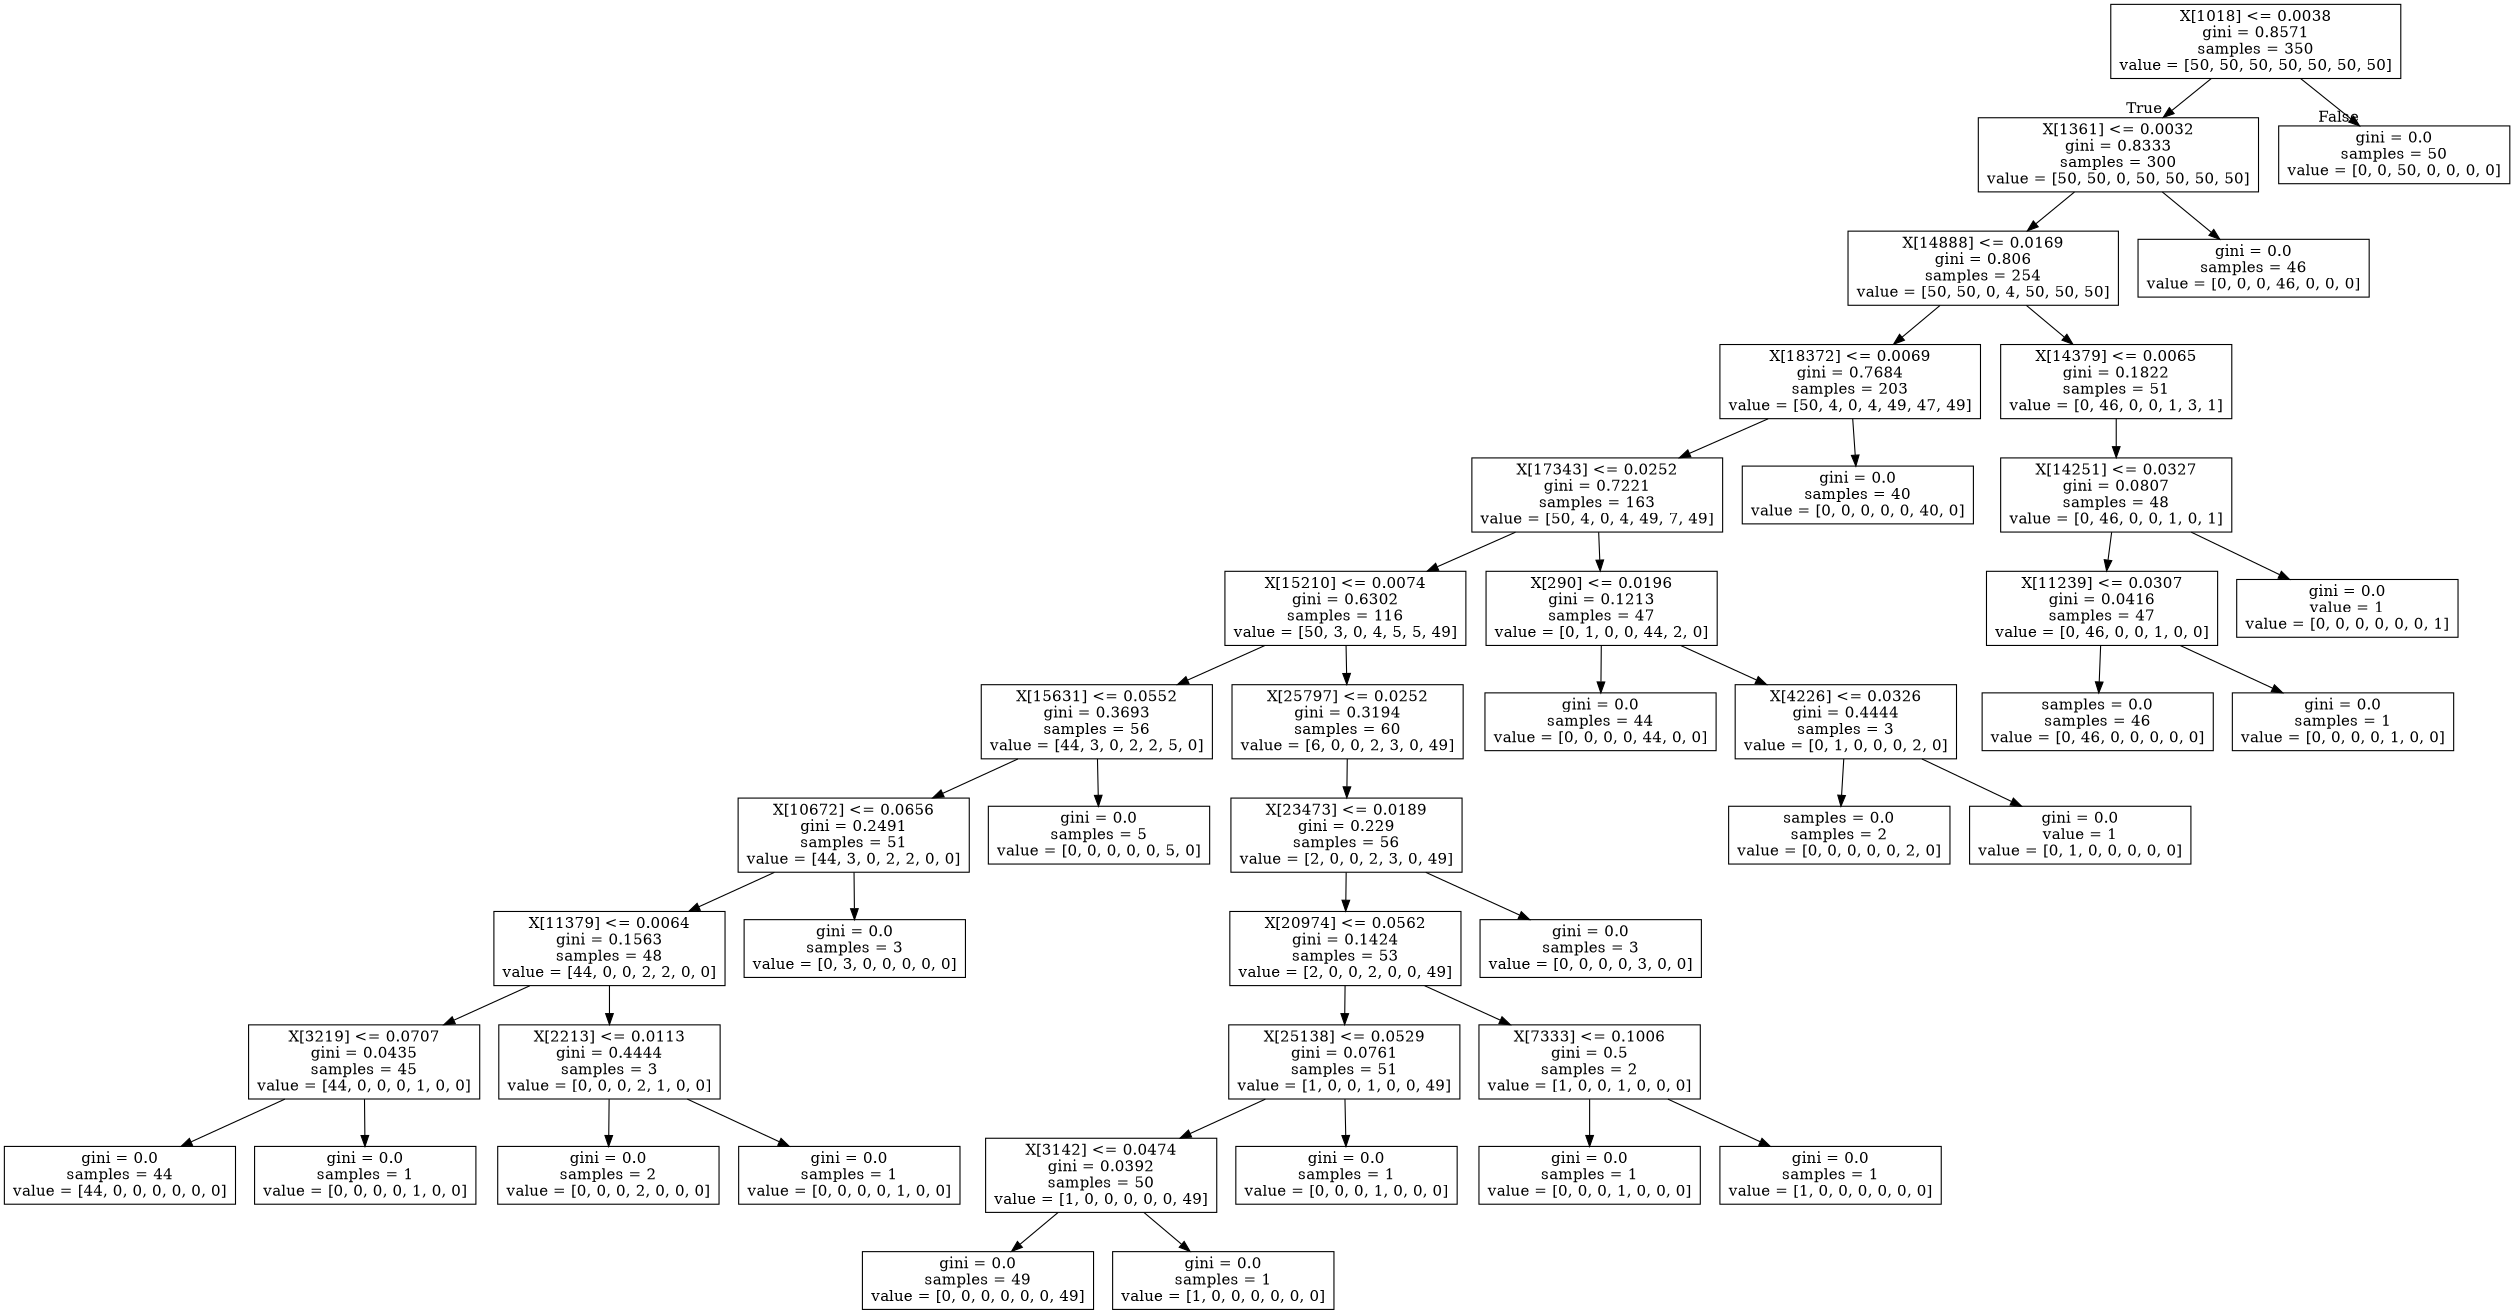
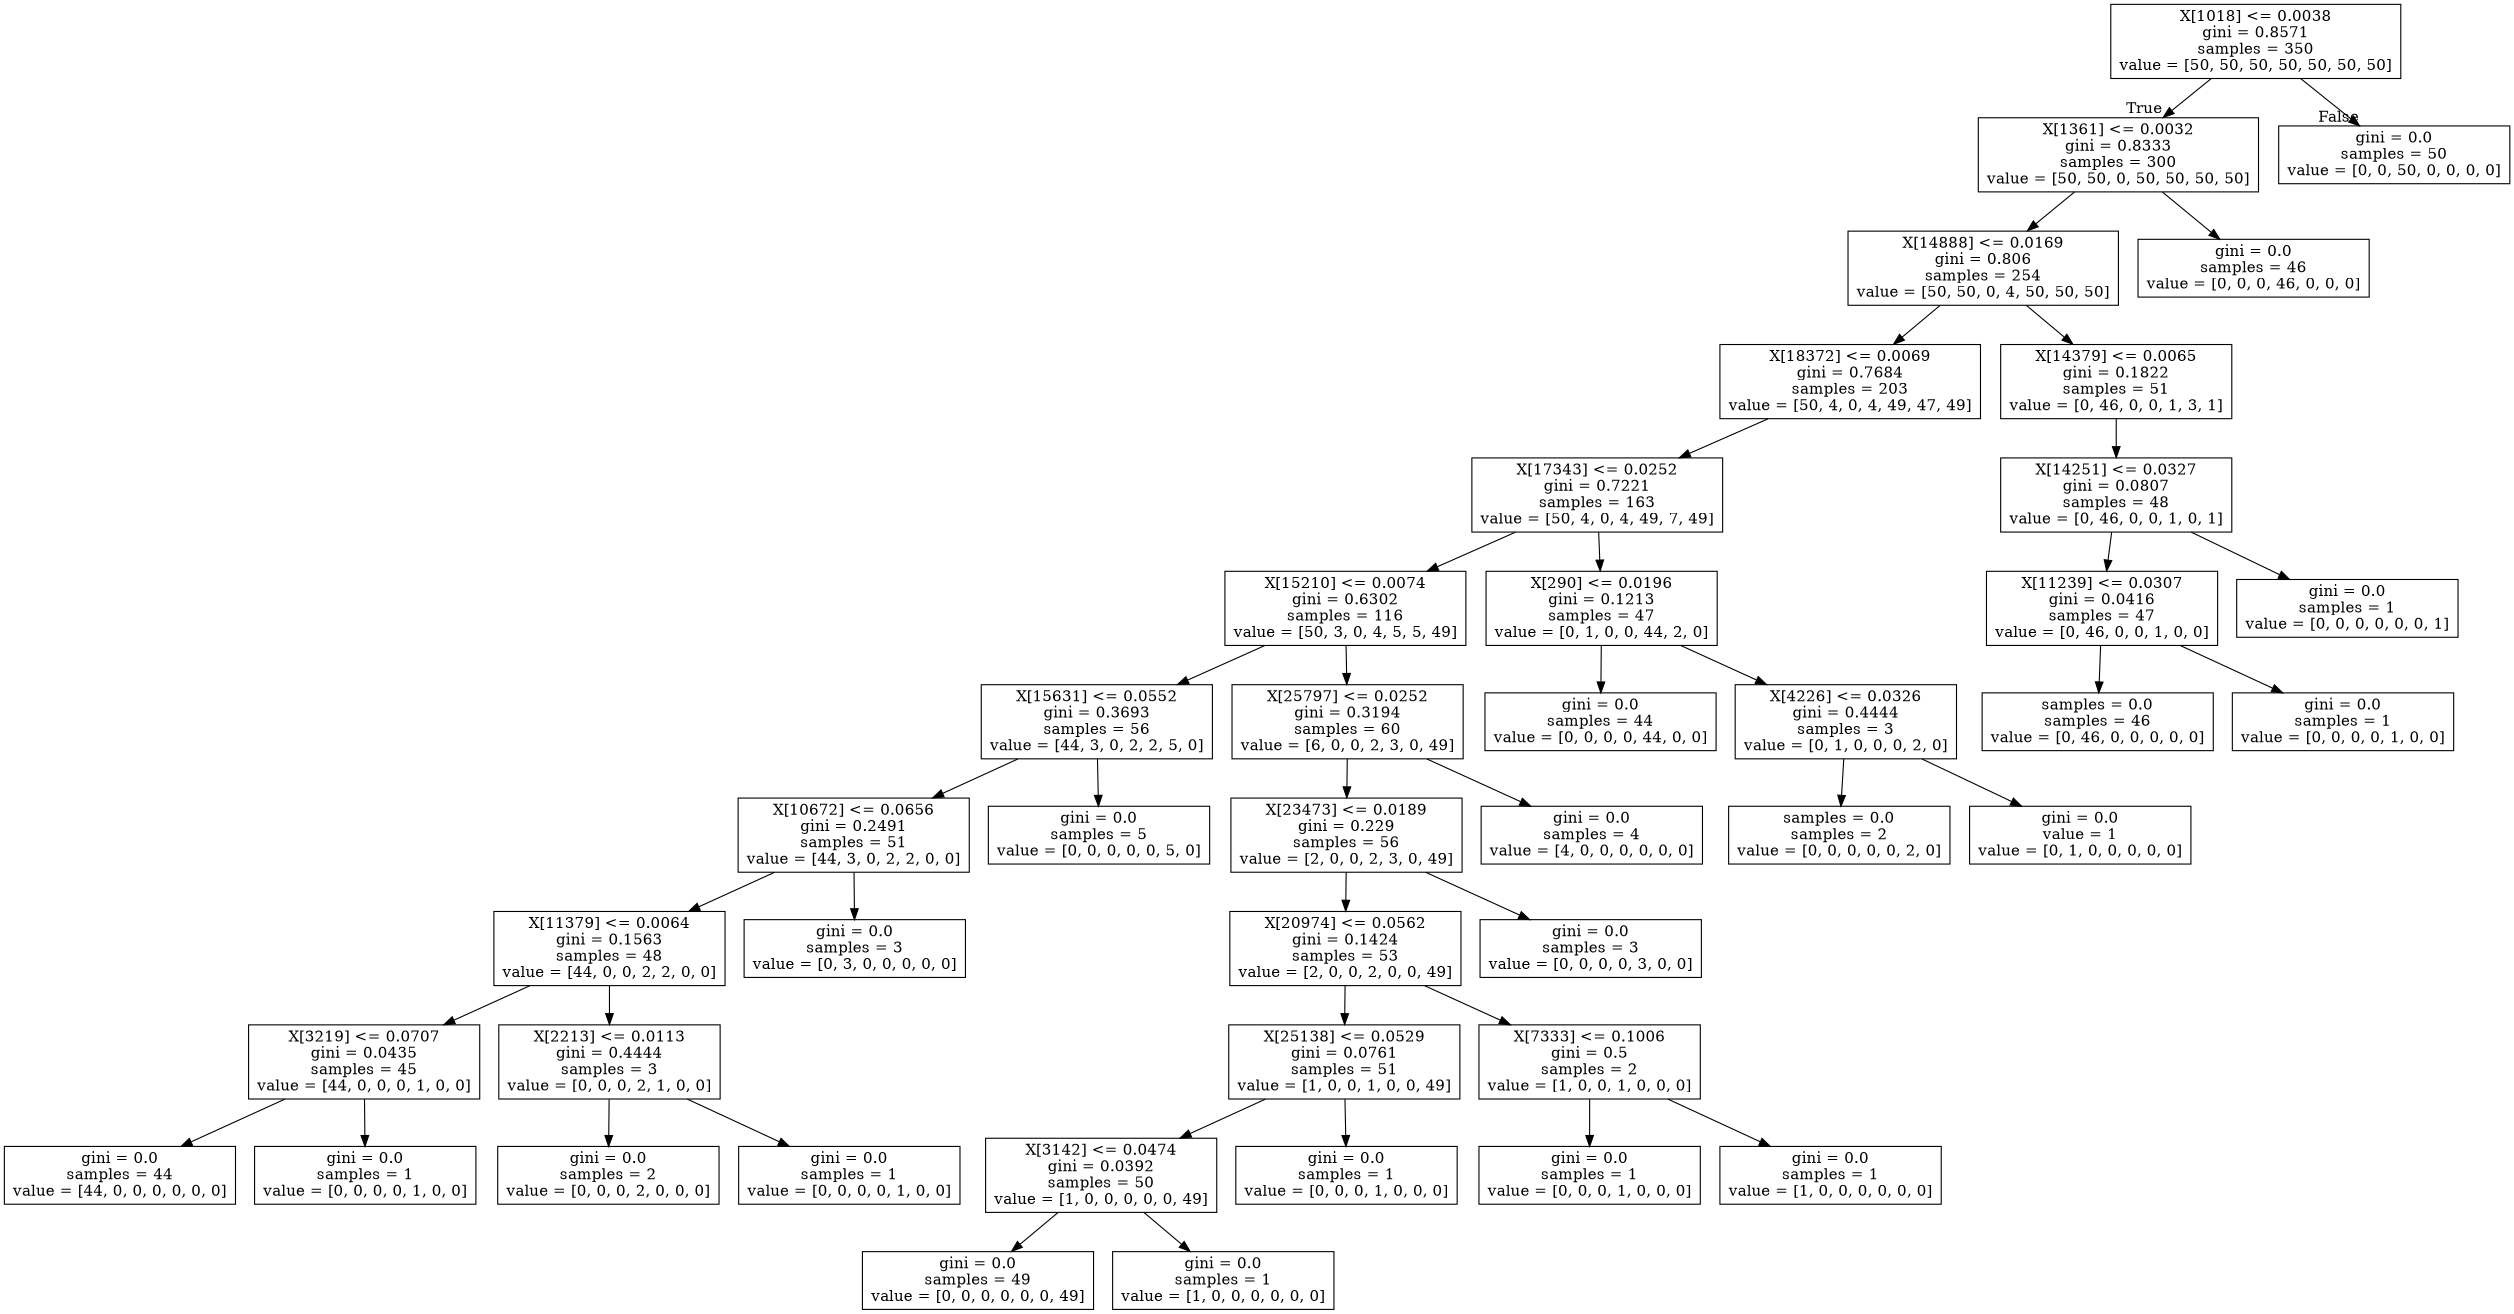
  digraph {
    node [shape=box]
    n1 [label="X[1018] <= 0.0038\ngini = 0.8571\nsamples = 350\nvalue = [50, 50, 50, 50, 50, 50, 50]"]
    n2 [label="X[1361] <= 0.0032\ngini = 0.8333\nsamples = 300\nvalue = [50, 50, 0, 50, 50, 50, 50]"]
    n3 [label="gini = 0.0\nsamples = 50\nvalue = [0, 0, 50, 0, 0, 0, 0]"]
    n4 [label="X[14888] <= 0.0169\ngini = 0.806\nsamples = 254\nvalue = [50, 50, 0, 4, 50, 50, 50]"]
    n5 [label="gini = 0.0\nsamples = 46\nvalue = [0, 0, 0, 46, 0, 0, 0]"]
    n6 [label="X[18372] <= 0.0069\ngini = 0.7684\nsamples = 203\nvalue = [50, 4, 0, 4, 49, 47, 49]"]
    n7 [label="X[14379] <= 0.0065\ngini = 0.1822\nsamples = 51\nvalue = [0, 46, 0, 0, 1, 3, 1]"]
    n8 [label="X[17343] <= 0.0252\ngini = 0.7221\nsamples = 163\nvalue = [50, 4, 0, 4, 49, 7, 49]"]
-   n9 [label="gini = 0.0\nsamples = 40\nvalue = [0, 0, 0, 0, 0, 40, 0]"]
    n10 [label="X[14251] <= 0.0327\ngini = 0.0807\nsamples = 48\nvalue = [0, 46, 0, 0, 1, 0, 1]"]
    n11 [label="X[15210] <= 0.0074\ngini = 0.6302\nsamples = 116\nvalue = [50, 3, 0, 4, 5, 5, 49]"]
    n12 [label="X[290] <= 0.0196\ngini = 0.1213\nsamples = 47\nvalue = [0, 1, 0, 0, 44, 2, 0]"]
    n13 [label="X[15631] <= 0.0552\ngini = 0.3693\nsamples = 56\nvalue = [44, 3, 0, 2, 2, 5, 0]"]
    n14 [label="X[25797] <= 0.0252\ngini = 0.3194\nsamples = 60\nvalue = [6, 0, 0, 2, 3, 0, 49]"]
    n15 [label="gini = 0.0\nsamples = 44\nvalue = [0, 0, 0, 0, 44, 0, 0]"]
    n16 [label="X[4226] <= 0.0326\ngini = 0.4444\nsamples = 3\nvalue = [0, 1, 0, 0, 0, 2, 0]"]
    n17 [label="X[10672] <= 0.0656\ngini = 0.2491\nsamples = 51\nvalue = [44, 3, 0, 2, 2, 0, 0]"]
    n18 [label="gini = 0.0\nsamples = 5\nvalue = [0, 0, 0, 0, 0, 5, 0]"]
    n19 [label="X[23473] <= 0.0189\ngini = 0.229\nsamples = 56\nvalue = [2, 0, 0, 2, 3, 0, 49]"]
+   n20 [label="gini = 0.0\nsamples = 4\nvalue = [4, 0, 0, 0, 0, 0, 0]"]
    n21 [label="X[11379] <= 0.0064\ngini = 0.1563\nsamples = 48\nvalue = [44, 0, 0, 2, 2, 0, 0]"]
    n22 [label="gini = 0.0\nsamples = 3\nvalue = [0, 3, 0, 0, 0, 0, 0]"]
    n23 [label="X[3219] <= 0.0707\ngini = 0.0435\nsamples = 45\nvalue = [44, 0, 0, 0, 1, 0, 0]"]
    n24 [label="X[2213] <= 0.0113\ngini = 0.4444\nsamples = 3\nvalue = [0, 0, 0, 2, 1, 0, 0]"]
    n25 [label="gini = 0.0\nsamples = 44\nvalue = [44, 0, 0, 0, 0, 0, 0]"]
    n26 [label="gini = 0.0\nsamples = 1\nvalue = [0, 0, 0, 0, 1, 0, 0]"]
    n27 [label="gini = 0.0\nsamples = 2\nvalue = [0, 0, 0, 2, 0, 0, 0]"]
    n28 [label="gini = 0.0\nsamples = 1\nvalue = [0, 0, 0, 0, 1, 0, 0]"]
    n29 [label="X[20974] <= 0.0562\ngini = 0.1424\nsamples = 53\nvalue = [2, 0, 0, 2, 0, 0, 49]"]
    n30 [label="gini = 0.0\nsamples = 3\nvalue = [0, 0, 0, 0, 3, 0, 0]"]
    n31 [label="X[25138] <= 0.0529\ngini = 0.0761\nsamples = 51\nvalue = [1, 0, 0, 1, 0, 0, 49]"]
    n32 [label="X[7333] <= 0.1006\ngini = 0.5\nsamples = 2\nvalue = [1, 0, 0, 1, 0, 0, 0]"]
    n33 [label="X[3142] <= 0.0474\ngini = 0.0392\nsamples = 50\nvalue = [1, 0, 0, 0, 0, 0, 49]"]
    n34 [label="gini = 0.0\nsamples = 1\nvalue = [0, 0, 0, 1, 0, 0, 0]"]
    n35 [label="gini = 0.0\nsamples = 1\nvalue = [0, 0, 0, 1, 0, 0, 0]"]
    n36 [label="gini = 0.0\nsamples = 1\nvalue = [1, 0, 0, 0, 0, 0, 0]"]
    n37 [label="gini = 0.0\nsamples = 49\nvalue = [0, 0, 0, 0, 0, 0, 49]"]
    n38 [label="gini = 0.0\nsamples = 1\nvalue = [1, 0, 0, 0, 0, 0, 0]"]
    n39 [label="samples = 0.0\nsamples = 2\nvalue = [0, 0, 0, 0, 0, 2, 0]"]
    n40 [label="gini = 0.0\nvalue = 1\nvalue = [0, 1, 0, 0, 0, 0, 0]"]
    n41 [label="X[11239] <= 0.0307\ngini = 0.0416\nsamples = 47\nvalue = [0, 46, 0, 0, 1, 0, 0]"]
-   n42 [label="gini = 0.0\nvalue = 1\nvalue = [0, 0, 0, 0, 0, 0, 1]"]
+   n42 [label="gini = 0.0\nsamples = 1\nvalue = [0, 0, 0, 0, 0, 0, 1]"]
    n43 [label="samples = 0.0\nsamples = 46\nvalue = [0, 46, 0, 0, 0, 0, 0]"]
    n44 [label="gini = 0.0\nsamples = 1\nvalue = [0, 0, 0, 0, 1, 0, 0]"]
    n1 -> n2 [headlabel=True labelangle=45 labeldistance=2.5]
    n1 -> n3 [headlabel=False labelangle=-45 labeldistance=2.5]
    n2 -> n4
    n2 -> n5
    n4 -> n6
    n4 -> n7
    n6 -> n8
-   n6 -> n9
    n7 -> n10
    n8 -> n11
    n8 -> n12
    n10 -> n41
    n10 -> n42
    n11 -> n13
    n11 -> n14
    n12 -> n15
    n12 -> n16
    n13 -> n17
    n13 -> n18
    n14 -> n19
+   n14 -> n20
    n16 -> n39
    n16 -> n40
    n17 -> n21
    n17 -> n22
    n19 -> n29
    n19 -> n30
    n21 -> n23
    n21 -> n24
    n23 -> n25
    n23 -> n26
    n24 -> n27
    n24 -> n28
    n29 -> n31
    n29 -> n32
    n31 -> n33
    n31 -> n34
    n32 -> n35
    n32 -> n36
    n33 -> n37
    n33 -> n38
    n41 -> n43
    n41 -> n44
  }
